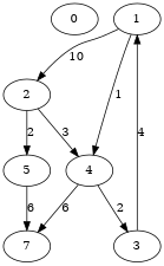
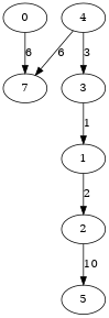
  digraph {
    edge [weight=2]
    0
    1
    2
    4
    5
    3
    7
-   1 -> 2 [label=10]
-   1 -> 4 [label=1 weight=1]
-   2 -> 4 [label=3 weight=3]
-   2 -> 5 [label=2 weight=10]
-   4 -> 3 [label=2]
+   1 -> 2 [label=2]
+   2 -> 5 [label=10 weight=10]
+   4 -> 3 [label=3]
    4 -> 7 [label=6 weight=4]
-   5 -> 7 [label=6 weight=6]
-   3 -> 1 [label=4 weight=4]
+   0 -> 7 [label=6 weight=6]
+   3 -> 1 [label=1 weight=4]
  }
